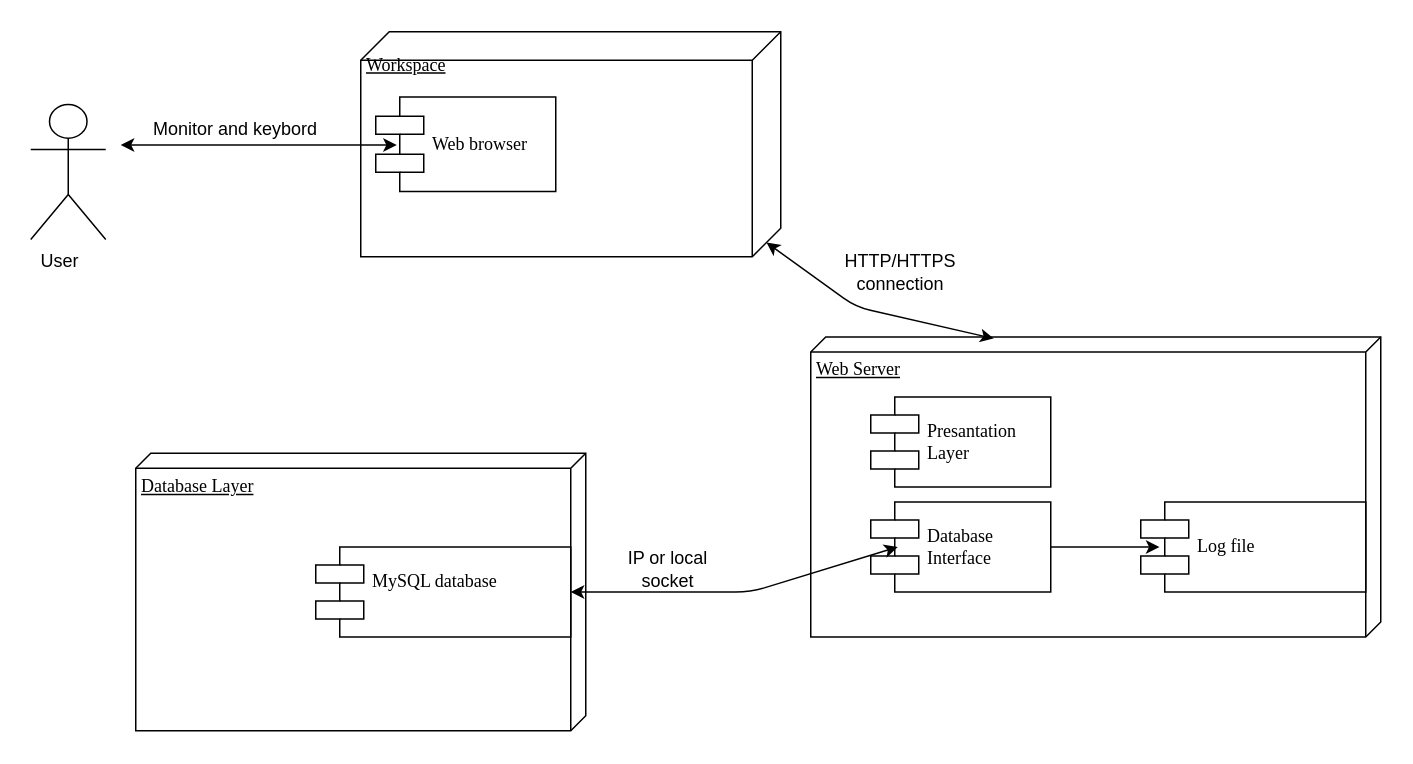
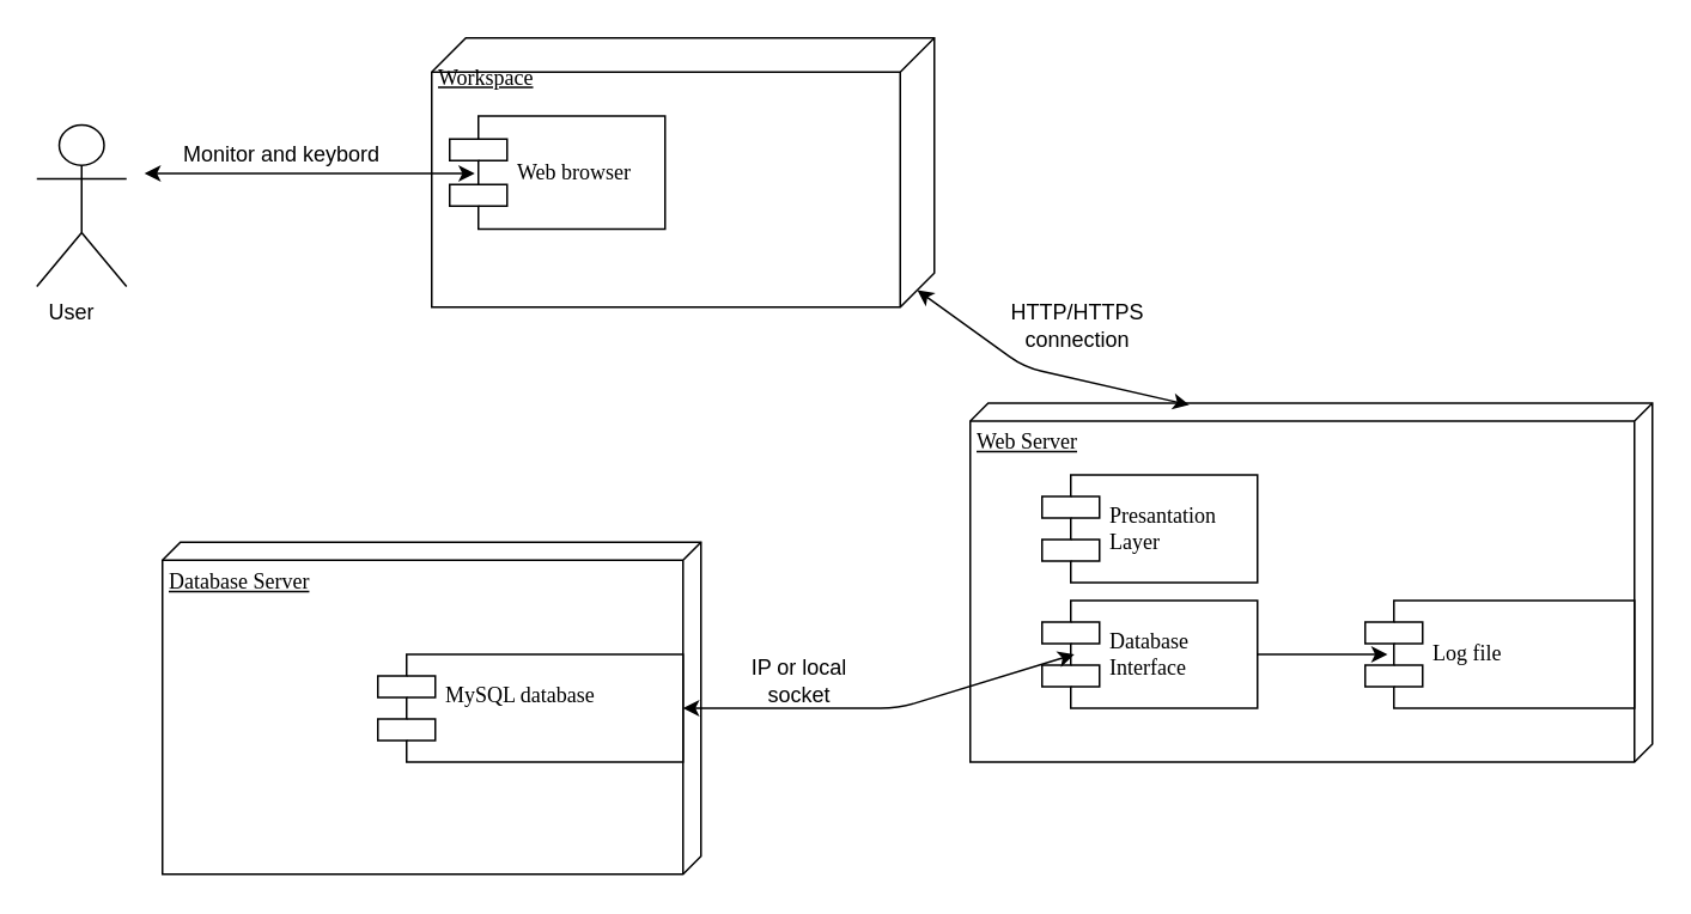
  <mxCell id="0" />
  <mxCell id="1" parent="0" />
  <mxCell id="2" value="Workspace" style="verticalAlign=top;align=left;spacingTop=8;spacingLeft=2;spacingRight=12;shape=cube;size=19;direction=south;fontStyle=4;html=1;rounded=0;shadow=0;comic=0;labelBackgroundColor=none;strokeColor=#000000;strokeWidth=1;fillColor=#ffffff;fontFamily=Verdana;fontSize=12;fontColor=#000000;" parent="1" vertex="1"><mxGeometry x="240" y="20.5" width="280" height="150" as="geometry" /></mxCell>
- <mxCell id="3" value="Database Layer" style="verticalAlign=top;align=left;spacingTop=8;spacingLeft=2;spacingRight=12;shape=cube;size=10;direction=south;fontStyle=4;html=1;rounded=0;shadow=0;comic=0;labelBackgroundColor=none;strokeColor=#000000;strokeWidth=1;fillColor=#ffffff;fontFamily=Verdana;fontSize=12;fontColor=#000000;" parent="1" vertex="1"><mxGeometry x="90" y="301.5" width="300" height="185" as="geometry" /></mxCell>
+ <mxCell id="3" value="Database Server" style="verticalAlign=top;align=left;spacingTop=8;spacingLeft=2;spacingRight=12;shape=cube;size=10;direction=south;fontStyle=4;html=1;rounded=0;shadow=0;comic=0;labelBackgroundColor=none;strokeColor=#000000;strokeWidth=1;fillColor=#ffffff;fontFamily=Verdana;fontSize=12;fontColor=#000000;" parent="1" vertex="1"><mxGeometry x="90" y="301.5" width="300" height="185" as="geometry" /></mxCell>
  <mxCell id="4" style="edgeStyle=orthogonalEdgeStyle;rounded=0;orthogonalLoop=1;jettySize=auto;html=1;exitX=0;exitY=0;exitDx=150;exitDy=10;exitPerimeter=0;entryX=0;entryY=0;entryDx=150;entryDy=10;entryPerimeter=0;" parent="1" source="5" target="5" edge="1"><mxGeometry relative="1" as="geometry"><mxPoint x="810" y="384" as="targetPoint" /></mxGeometry></mxCell>
  <mxCell id="5" value="Web Server" style="verticalAlign=top;align=left;spacingTop=8;spacingLeft=2;spacingRight=12;shape=cube;size=10;direction=south;fontStyle=4;html=1;rounded=0;shadow=0;comic=0;labelBackgroundColor=none;strokeColor=#000000;strokeWidth=1;fillColor=#ffffff;fontFamily=Verdana;fontSize=12;fontColor=#000000;" parent="1" vertex="1"><mxGeometry x="540" y="224" width="380" height="200" as="geometry" /></mxCell>
  <mxCell id="6" value="Web browser" style="shape=component;align=left;spacingLeft=36;rounded=0;shadow=0;comic=0;labelBackgroundColor=none;strokeColor=#000000;strokeWidth=1;fillColor=#ffffff;fontFamily=Verdana;fontSize=12;fontColor=#000000;html=1;" parent="1" vertex="1"><mxGeometry x="250" y="64" width="120" height="63" as="geometry" /></mxCell>
  <mxCell id="7" value="&lt;div&gt;MySQL database &lt;br&gt;&lt;/div&gt;&lt;div&gt;&lt;br&gt;&lt;/div&gt;" style="shape=component;align=left;spacingLeft=36;rounded=0;shadow=0;comic=0;labelBackgroundColor=none;strokeColor=#000000;strokeWidth=1;fillColor=#ffffff;fontFamily=Verdana;fontSize=12;fontColor=#000000;html=1;" parent="1" vertex="1"><mxGeometry x="210" y="364" width="170" height="60" as="geometry" /></mxCell>
  <mxCell id="8" value="&lt;div&gt;Presantation&lt;/div&gt;&lt;div&gt;Layer&lt;br&gt; &lt;/div&gt;" style="shape=component;align=left;spacingLeft=36;rounded=0;shadow=0;comic=0;labelBackgroundColor=none;strokeColor=#000000;strokeWidth=1;fillColor=#ffffff;fontFamily=Verdana;fontSize=12;fontColor=#000000;html=1;" parent="1" vertex="1"><mxGeometry x="580" y="264" width="120" height="60" as="geometry" /></mxCell>
  <mxCell id="9" value="" style="shape=umlActor;verticalLabelPosition=bottom;labelBackgroundColor=#ffffff;verticalAlign=top;html=1;outlineConnect=0;" parent="1" vertex="1"><mxGeometry x="20" y="69" width="50" height="90" as="geometry" /></mxCell>
  <mxCell id="10" value="User" style="text;html=1;resizable=0;points=[];autosize=1;align=left;verticalAlign=top;spacingTop=-4;" parent="1" vertex="1"><mxGeometry x="25" y="164" width="40" height="20" as="geometry" /></mxCell>
  <mxCell id="11" value="" style="endArrow=classic;startArrow=classic;html=1;" parent="1" edge="1"><mxGeometry width="50" height="50" relative="1" as="geometry"><mxPoint x="80" y="96" as="sourcePoint" /><mxPoint x="264" y="96" as="targetPoint" /></mxGeometry></mxCell>
  <mxCell id="12" value="Monitor and keybord" style="text;html=1;resizable=0;points=[];autosize=1;align=left;verticalAlign=top;spacingTop=-4;" parent="1" vertex="1"><mxGeometry x="100" y="75.5" width="130" height="20" as="geometry" /></mxCell>
  <mxCell id="13" value="&lt;div&gt;Database &lt;br&gt;&lt;/div&gt;&lt;div&gt;Interface&lt;br&gt;&lt;/div&gt;" style="shape=component;align=left;spacingLeft=36;rounded=0;shadow=0;comic=0;labelBackgroundColor=none;strokeColor=#000000;strokeWidth=1;fillColor=#ffffff;fontFamily=Verdana;fontSize=12;fontColor=#000000;html=1;" parent="1" vertex="1"><mxGeometry x="580" y="334" width="120" height="60" as="geometry" /></mxCell>
  <mxCell id="14" value="Log file" style="shape=component;align=left;spacingLeft=36;rounded=0;shadow=0;comic=0;labelBackgroundColor=none;strokeColor=#000000;strokeWidth=1;fillColor=#ffffff;fontFamily=Verdana;fontSize=12;fontColor=#000000;html=1;" parent="1" vertex="1"><mxGeometry x="760" y="334" width="150" height="60" as="geometry" /></mxCell>
  <mxCell id="15" value="" style="endArrow=classic;html=1;exitX=1;exitY=0.5;exitDx=0;exitDy=0;entryX=0.083;entryY=0.5;entryDx=0;entryDy=0;entryPerimeter=0;" parent="1" source="13" target="14" edge="1"><mxGeometry width="50" height="50" relative="1" as="geometry"><mxPoint x="710" y="389" as="sourcePoint" /><mxPoint x="760" y="339" as="targetPoint" /></mxGeometry></mxCell>
  <mxCell id="16" value="" style="endArrow=classic;startArrow=classic;html=1;entryX=0;entryY=0;entryDx=140.5;entryDy=9.5;entryPerimeter=0;exitX=0.005;exitY=0.679;exitDx=0;exitDy=0;exitPerimeter=0;" parent="1" source="5" target="2" edge="1"><mxGeometry width="50" height="50" relative="1" as="geometry"><mxPoint x="615" y="199" as="sourcePoint" /><mxPoint x="590" y="154" as="targetPoint" /><Array as="points"><mxPoint x="570" y="204" /></Array></mxGeometry></mxCell>
  <mxCell id="17" value="HTTP/HTTPS connection" style="text;html=1;strokeColor=none;fillColor=none;align=center;verticalAlign=middle;whiteSpace=wrap;rounded=0;" parent="1" vertex="1"><mxGeometry x="580" y="170.5" width="40" height="20" as="geometry" /></mxCell>
  <mxCell id="18" value="" style="endArrow=classic;startArrow=classic;html=1;exitX=1;exitY=0.5;exitDx=0;exitDy=0;entryX=0.15;entryY=0.5;entryDx=0;entryDy=0;entryPerimeter=0;" parent="1" source="7" target="13" edge="1"><mxGeometry width="50" height="50" relative="1" as="geometry"><mxPoint x="450" y="389" as="sourcePoint" /><mxPoint x="500" y="339" as="targetPoint" /><Array as="points"><mxPoint x="500" y="394" /></Array></mxGeometry></mxCell>
  <mxCell id="19" value="IP or local socket" style="text;html=1;strokeColor=none;fillColor=none;align=center;verticalAlign=middle;whiteSpace=wrap;rounded=0;" parent="1" vertex="1"><mxGeometry x="400" y="364" width="90" height="30" as="geometry" /></mxCell>
